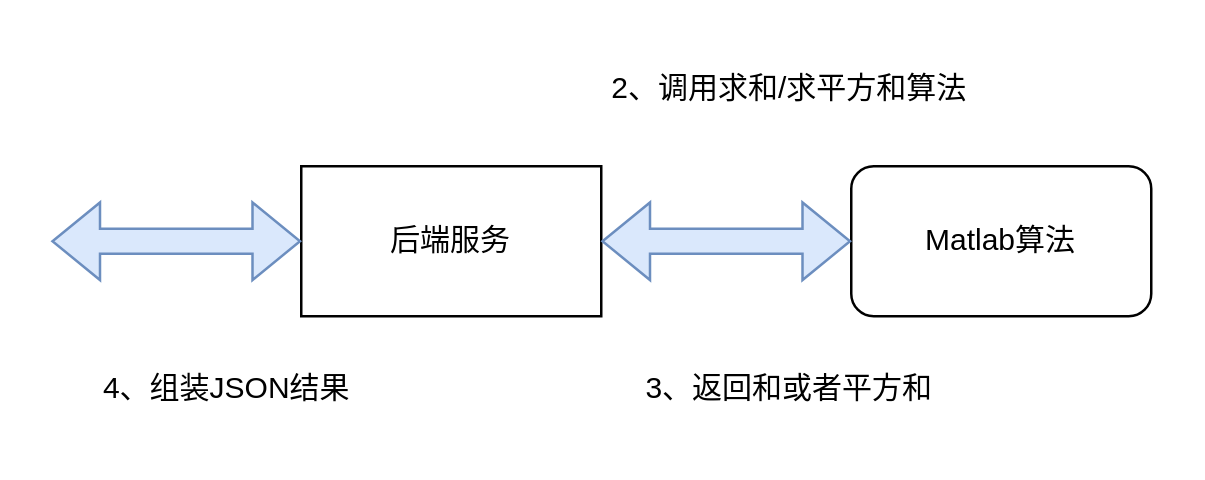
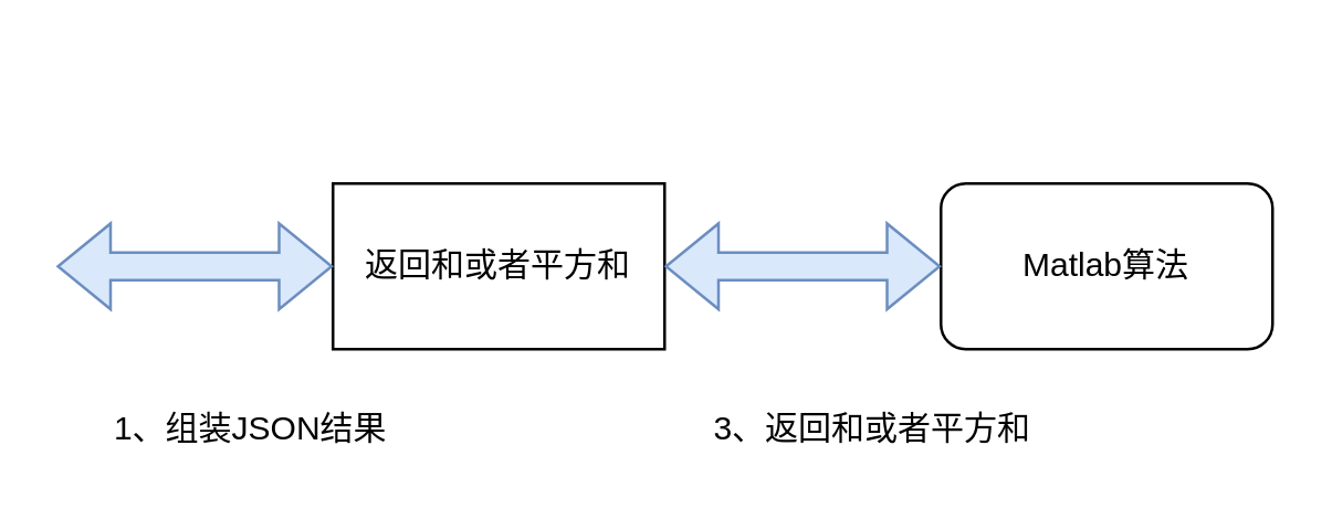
  <mxCell id="0" />
  <mxCell id="1" parent="0" />
- <mxCell id="2" value="后端服务" style="rounded=0;whiteSpace=wrap;html=1;" vertex="1" parent="1"><mxGeometry x="120" y="66" width="120" height="60" as="geometry" /></mxCell>
+ <mxCell id="2" value="返回和或者平方和" style="rounded=0;whiteSpace=wrap;html=1;" vertex="1" parent="1"><mxGeometry x="120" y="66" width="120" height="60" as="geometry" /></mxCell>
  <mxCell id="3" value="" style="shape=flexArrow;endArrow=classic;startArrow=classic;html=1;rounded=0;exitX=0;exitY=0.5;exitDx=0;exitDy=0;fillColor=#dae8fc;strokeColor=#6c8ebf;" edge="1" parent="1" source="2"><mxGeometry width="100" height="100" relative="1" as="geometry"><mxPoint x="180" y="66" as="sourcePoint" /><mxPoint x="20" y="96" as="targetPoint" /></mxGeometry></mxCell>
  <mxCell id="4" value="Matlab算法" style="whiteSpace=wrap;html=1;rounded=1;" vertex="1" parent="1"><mxGeometry x="340" y="66" width="120" height="60" as="geometry" /></mxCell>
  <mxCell id="5" value="" style="shape=flexArrow;endArrow=classic;startArrow=classic;html=1;rounded=0;exitX=0;exitY=0.5;exitDx=0;exitDy=0;fillColor=#dae8fc;strokeColor=#6c8ebf;" edge="1" parent="1" source="4"><mxGeometry width="100" height="100" relative="1" as="geometry"><mxPoint x="400" y="66" as="sourcePoint" /><mxPoint x="240" y="96" as="targetPoint" /></mxGeometry></mxCell>
- <mxCell id="6" value="2、调用求和/求平方和算法" style="text;html=1;align=center;verticalAlign=middle;resizable=0;points=[];autosize=1;strokeColor=none;fillColor=none;" vertex="1" parent="1"><mxGeometry x="230" y="20" width="170" height="30" as="geometry" /></mxCell>
  <mxCell id="7" value="3、返回和或者平方和" style="text;html=1;align=center;verticalAlign=middle;resizable=0;points=[];autosize=1;strokeColor=none;fillColor=none;" vertex="1" parent="1"><mxGeometry x="245" y="140" width="140" height="30" as="geometry" /></mxCell>
- <mxCell id="8" value="4、组装JSON结果" style="text;html=1;align=center;verticalAlign=middle;resizable=0;points=[];autosize=1;strokeColor=none;fillColor=none;" vertex="1" parent="1"><mxGeometry x="30" y="140" width="120" height="30" as="geometry" /></mxCell>
+ <mxCell id="8" value="1、组装JSON结果" style="text;html=1;align=center;verticalAlign=middle;resizable=0;points=[];autosize=1;strokeColor=none;fillColor=none;" vertex="1" parent="1"><mxGeometry x="30" y="140" width="120" height="30" as="geometry" /></mxCell>
